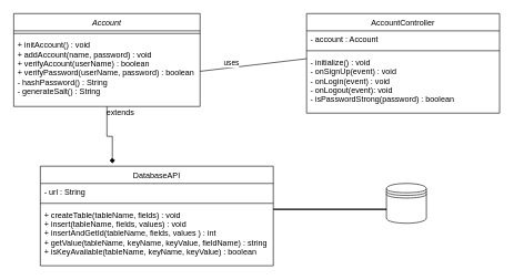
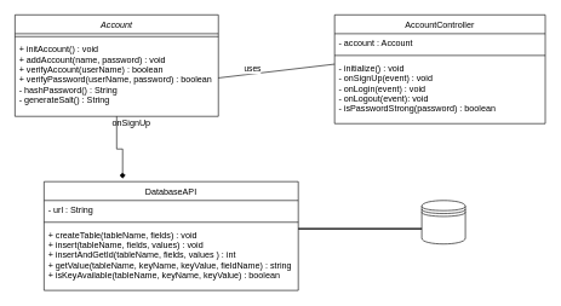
  <mxCell id="0" />
  <mxCell id="1" parent="0" />
  <mxCell id="2" style="edgeStyle=orthogonalEdgeStyle;rounded=0;orthogonalLoop=1;jettySize=auto;html=1;exitX=0.5;exitY=1;exitDx=0;exitDy=0;entryX=0.309;entryY=-0.029;entryDx=0;entryDy=0;entryPerimeter=0;endArrow=diamond;" parent="1" source="3" target="10" edge="1"><mxGeometry relative="1" as="geometry" /></mxCell>
  <mxCell id="3" value="Account" style="swimlane;fontStyle=2;align=center;verticalAlign=top;childLayout=stackLayout;horizontal=1;startSize=26;horizontalStack=0;resizeParent=1;resizeLast=0;collapsible=1;marginBottom=0;rounded=0;shadow=0;strokeWidth=1;" parent="1" vertex="1"><mxGeometry x="20" y="20" width="280" height="140" as="geometry"><mxRectangle x="230" y="140" width="160" height="26" as="alternateBounds" /></mxGeometry></mxCell>
  <mxCell id="4" value="" style="line;html=1;strokeWidth=1;align=left;verticalAlign=middle;spacingTop=-1;spacingLeft=3;spacingRight=3;rotatable=0;labelPosition=right;points=[];portConstraint=eastwest;" parent="3" vertex="1"><mxGeometry y="26" width="280" height="8" as="geometry" /></mxCell>
  <mxCell id="5" value="+ initAccount() : void&#10;+ addAccount(name, password) : void&#10;+ verifyAccount(userName) : boolean&#10;+ verifyPassword(userName, password) : boolean&#10;- hashPassword() : String&#10;- generateSalt() : String&#10;&#10;" style="text;align=left;verticalAlign=top;spacingLeft=4;spacingRight=4;overflow=hidden;rotatable=0;points=[[0,0.5],[1,0.5]];portConstraint=eastwest;" parent="3" vertex="1"><mxGeometry y="34" width="280" height="106" as="geometry" /></mxCell>
  <mxCell id="6" value="AccountController" style="swimlane;fontStyle=0;align=center;verticalAlign=top;childLayout=stackLayout;horizontal=1;startSize=26;horizontalStack=0;resizeParent=1;resizeLast=0;collapsible=1;marginBottom=0;rounded=0;shadow=0;strokeWidth=1;" parent="1" vertex="1"><mxGeometry x="460" y="20" width="290" height="150" as="geometry"><mxRectangle x="550" y="140" width="160" height="26" as="alternateBounds" /></mxGeometry></mxCell>
  <mxCell id="7" value="- account : Account" style="text;align=left;verticalAlign=top;spacingLeft=4;spacingRight=4;overflow=hidden;rotatable=0;points=[[0,0.5],[1,0.5]];portConstraint=eastwest;" parent="6" vertex="1"><mxGeometry y="26" width="290" height="26" as="geometry" /></mxCell>
  <mxCell id="8" value="" style="line;html=1;strokeWidth=1;align=left;verticalAlign=middle;spacingTop=-1;spacingLeft=3;spacingRight=3;rotatable=0;labelPosition=right;points=[];portConstraint=eastwest;" parent="6" vertex="1"><mxGeometry y="52" width="290" height="8" as="geometry" /></mxCell>
  <mxCell id="9" value="- initialize() : void&#10;- onSignUp(event) : void&#10;- onLogin(event) : void&#10;- onLogout(event): void&#10;- isPasswordStrong(password) : boolean&#10;" style="text;align=left;verticalAlign=top;spacingLeft=4;spacingRight=4;overflow=hidden;rotatable=0;points=[[0,0.5],[1,0.5]];portConstraint=eastwest;" parent="6" vertex="1"><mxGeometry y="60" width="290" height="90" as="geometry" /></mxCell>
  <mxCell id="10" value="DatabaseAPI" style="swimlane;fontStyle=0;align=center;verticalAlign=top;childLayout=stackLayout;horizontal=1;startSize=26;horizontalStack=0;resizeParent=1;resizeLast=0;collapsible=1;marginBottom=0;rounded=0;shadow=0;strokeWidth=1;" parent="1" vertex="1"><mxGeometry x="60" y="250" width="350" height="150" as="geometry"><mxRectangle x="550" y="140" width="160" height="26" as="alternateBounds" /></mxGeometry></mxCell>
  <mxCell id="11" value="- url : String" style="text;align=left;verticalAlign=top;spacingLeft=4;spacingRight=4;overflow=hidden;rotatable=0;points=[[0,0.5],[1,0.5]];portConstraint=eastwest;" parent="10" vertex="1"><mxGeometry y="26" width="350" height="26" as="geometry" /></mxCell>
  <mxCell id="12" value="" style="line;html=1;strokeWidth=1;align=left;verticalAlign=middle;spacingTop=-1;spacingLeft=3;spacingRight=3;rotatable=0;labelPosition=right;points=[];portConstraint=eastwest;" parent="10" vertex="1"><mxGeometry y="52" width="350" height="8" as="geometry" /></mxCell>
  <mxCell id="13" value="+ createTable(tableName, fields) : void&#10;+ insert(tableName, fields, values) : void&#10;+ insertAndGetId(tableName, fields, values ) : int&#10;+ getValue(tableName, keyName, keyValue, fieldName) : string&#10;+ isKeyAvailable(tableName, keyName, keyValue) : boolean&#10;&#10;" style="text;align=left;verticalAlign=top;spacingLeft=4;spacingRight=4;overflow=hidden;rotatable=0;points=[[0,0.5],[1,0.5]];portConstraint=eastwest;" parent="10" vertex="1"><mxGeometry y="60" width="350" height="90" as="geometry" /></mxCell>
  <mxCell id="14" value="" style="endArrow=none;html=1;rounded=0;exitX=1;exitY=0.5;exitDx=0;exitDy=0;" parent="1" source="5" edge="1"><mxGeometry width="50" height="50" relative="1" as="geometry"><mxPoint x="340" y="120" as="sourcePoint" /><mxPoint x="460" y="88" as="targetPoint" /></mxGeometry></mxCell>
  <mxCell id="15" value="uses" style="edgeLabel;html=1;align=center;verticalAlign=middle;resizable=0;points=[];" parent="14" vertex="1" connectable="0"><mxGeometry x="-0.407" y="7" relative="1" as="geometry"><mxPoint as="offset" /></mxGeometry></mxCell>
- <mxCell id="16" value="extends" style="text;html=1;align=center;verticalAlign=middle;resizable=0;points=[];autosize=1;strokeColor=none;fillColor=none;" parent="1" vertex="1"><mxGeometry x="145" y="155" width="70" height="30" as="geometry" /></mxCell>
+ <mxCell id="16" value="onSignUp" style="text;html=1;align=center;verticalAlign=middle;resizable=0;points=[];autosize=1;strokeColor=none;fillColor=none;" parent="1" vertex="1"><mxGeometry x="145" y="155" width="70" height="30" as="geometry" /></mxCell>
  <mxCell id="17" value="" style="shape=datastore;whiteSpace=wrap;html=1;" parent="1" vertex="1"><mxGeometry x="580" y="276" width="60" height="60" as="geometry" /></mxCell>
  <mxCell id="18" value="" style="line;strokeWidth=2;html=1;" parent="1" vertex="1"><mxGeometry x="410" y="310" width="170" height="10" as="geometry" /></mxCell>
